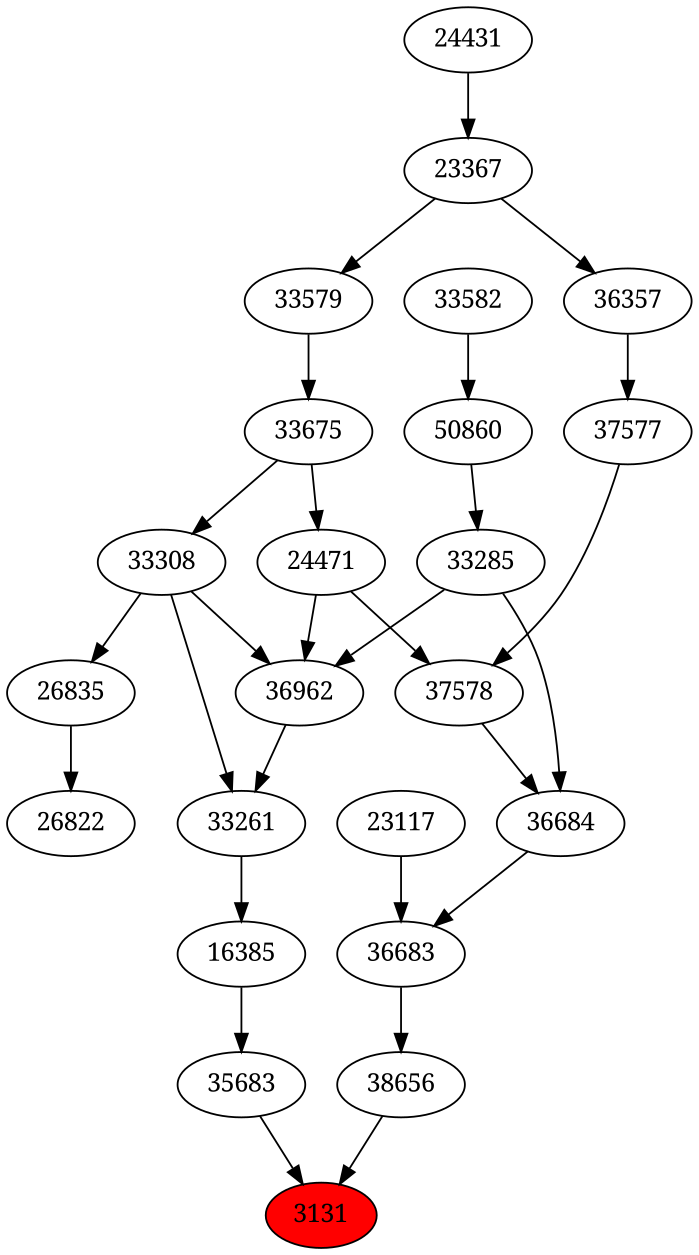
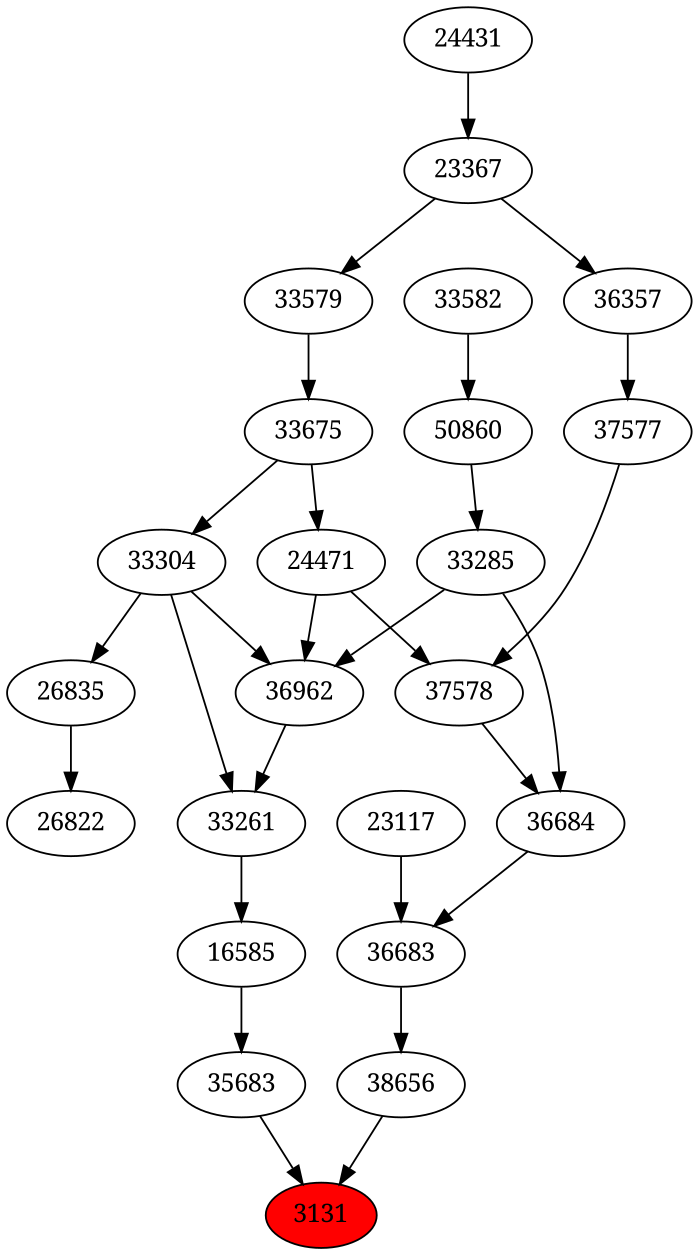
  strict digraph {
    fontname="Noto Serif"
    node [fontname="Noto Serif"]
    edge [fontname="Noto Serif"]
    n1 [fillcolor=red label=3131 style=filled]
    n2 [label=35683]
    n3 [label=38656]
-   n4 [label=16385]
+   n4 [label=16585]
    n5 [label=36683]
    n6 [label=33261]
    n7 [label=26822]
    n8 [label=36684]
    n9 [label=23117]
    n10 [label=36962]
    n11 [label=26835]
    n12 [label=33285]
    n13 [label=37578]
    n14 [label=24471]
-   n15 [label=33308]
+   n15 [label=33304]
    n16 [label=50860]
    n17 [label=37577]
    n18 [label=33675]
    n19 [label=33582]
    n20 [label=36357]
    n21 [label=33579]
    n22 [label=23367]
    n23 [label=24431]
    n2 -> n1
    n3 -> n1
    n4 -> n2
    n5 -> n3
    n6 -> n4
    n8 -> n5
    n9 -> n5
    n10 -> n6
    n11 -> n7
    n12 -> n8
    n12 -> n10
    n13 -> n8
    n14 -> n10
    n14 -> n13
    n15 -> n6
    n15 -> n10
    n15 -> n11
    n16 -> n12
    n17 -> n13
    n18 -> n14
    n18 -> n15
    n19 -> n16
    n20 -> n17
    n21 -> n18
    n22 -> n20
    n22 -> n21
    n23 -> n22
  }
